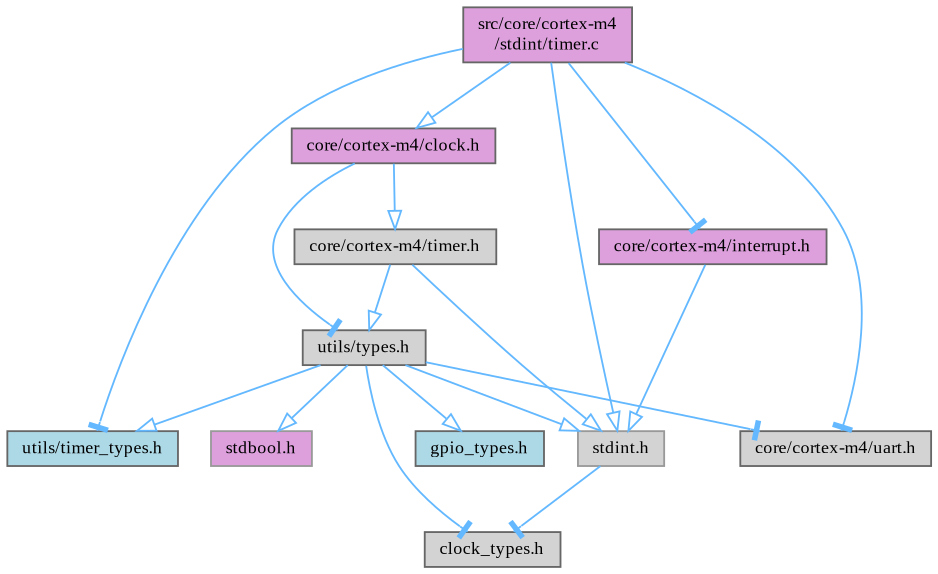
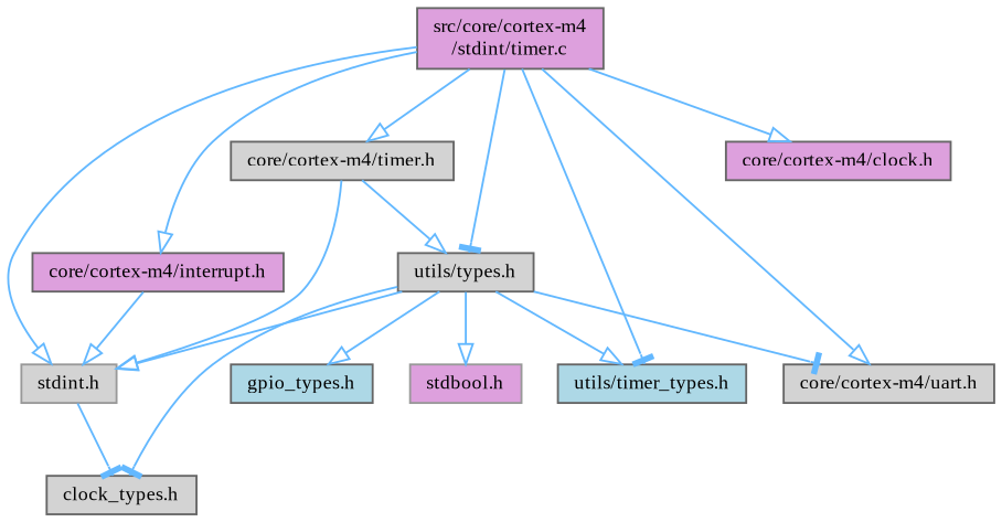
  digraph {
    fontname="Liberation Serif"
    node [color=grey40 fillcolor=lightgrey fontname="Liberation Serif" fontsize=10 shape=box style=filled]
    edge [arrowhead=onormal color=steelblue1 fontname="Liberation Serif" fontsize=10 labelfontname=Helvetica labelfontsize=10 style=solid]
    n1 [color=gray40 fillcolor=plum fontcolor=black height=0.2 label="src/core/cortex-m4\l/stdint/timer.c" width=0.4]
    n2 [height=0.2 label="core/cortex-m4/timer.h" width=0.4]
    n3 [fillcolor=lightblue height=0.2 label="utils/timer_types.h" width=0.4]
    n4 [color=grey60 height=0.2 label="stdint.h" width=0.4]
    n5 [fillcolor=plum height=0.2 label="core/cortex-m4/clock.h" width=0.4]
    n6 [fillcolor=plum height=0.2 label="core/cortex-m4/interrupt.h" width=0.4]
    n7 [height=0.2 label="core/cortex-m4/uart.h" width=0.4]
    n8 [height=0.2 label="utils/types.h" width=0.4]
    n9 [height=0.2 label="clock_types.h" width=0.4]
    n10 [fillcolor=lightblue height=0.2 label="gpio_types.h" width=0.4]
    n11 [color=grey60 fillcolor=plum height=0.2 label="stdbool.h" width=0.4]
-   n5 -> n2
+   n1 -> n2
    n1 -> n3 [arrowhead=tee]
    n1 -> n4
    n1 -> n5
-   n1 -> n6 [arrowhead=tee]
-   n1 -> n7 [arrowhead=tee]
+   n1 -> n6
+   n1 -> n7
    n2 -> n4
    n2 -> n8
    n4 -> n9 [arrowhead=tee]
-   n5 -> n8 [arrowhead=tee]
+   n1 -> n8 [arrowhead=tee]
    n6 -> n4
    n8 -> n3
    n8 -> n4
    n8 -> n7 [arrowhead=tee]
    n8 -> n9 [arrowhead=tee]
    n8 -> n10
    n8 -> n11
  }
